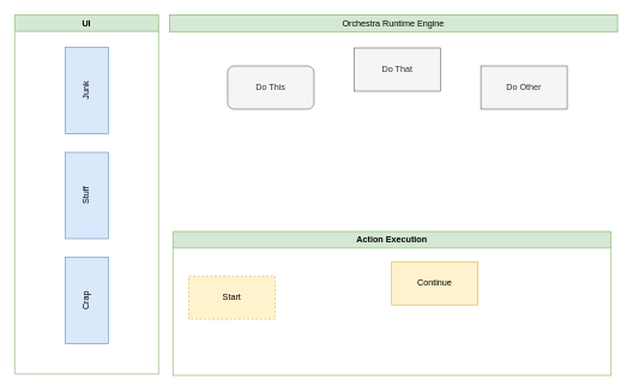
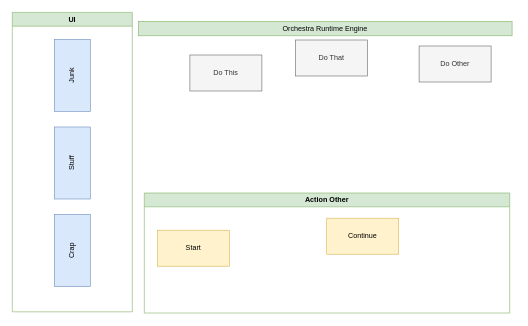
  <mxCell id="0" />
  <mxCell id="1" parent="0" />
  <mxCell id="2" value="UI" style="swimlane;whiteSpace=wrap;html=1;fillColor=#d5e8d4;strokeColor=#82b366;" vertex="1" parent="1"><mxGeometry x="20" y="20" width="200" height="499" as="geometry" /></mxCell>
  <mxCell id="3" value="Crap" style="rounded=0;whiteSpace=wrap;html=1;fillColor=#dae8fc;strokeColor=#6c8ebf;rotation=-90;" vertex="1" parent="2"><mxGeometry x="40" y="367" width="120" height="60" as="geometry" /></mxCell>
  <mxCell id="4" value="Stuff" style="rounded=0;whiteSpace=wrap;html=1;fillColor=#dae8fc;strokeColor=#6c8ebf;rotation=-90;" vertex="1" parent="2"><mxGeometry x="40" y="221" width="120" height="60" as="geometry" /></mxCell>
  <mxCell id="5" value="Junk" style="rounded=0;whiteSpace=wrap;html=1;fillColor=#dae8fc;strokeColor=#6c8ebf;rotation=-90;" vertex="1" parent="2"><mxGeometry x="40" y="75" width="120" height="60" as="geometry" /></mxCell>
- <mxCell id="6" value="Action Execution" style="swimlane;whiteSpace=wrap;html=1;fillColor=#d5e8d4;strokeColor=#82b366;" vertex="1" parent="1"><mxGeometry x="240" y="321" width="609" height="200" as="geometry" /></mxCell>
- <mxCell id="7" value="Start" style="rounded=0;whiteSpace=wrap;html=1;fillColor=#fff2cc;strokeColor=#d6b656;dashed=1;" vertex="1" parent="6"><mxGeometry x="22" y="62" width="120" height="60" as="geometry" /></mxCell>
+ <mxCell id="6" value="Action Other" style="swimlane;whiteSpace=wrap;html=1;fillColor=#d5e8d4;strokeColor=#82b366;" vertex="1" parent="1"><mxGeometry x="240" y="321" width="609" height="200" as="geometry" /></mxCell>
+ <mxCell id="7" value="Start" style="rounded=0;whiteSpace=wrap;html=1;fillColor=#fff2cc;strokeColor=#d6b656;" vertex="1" parent="6"><mxGeometry x="22" y="62" width="120" height="60" as="geometry" /></mxCell>
  <mxCell id="8" value="Continue" style="rounded=0;whiteSpace=wrap;html=1;fillColor=#fff2cc;strokeColor=#d6b656;" vertex="1" parent="6"><mxGeometry x="304" y="42" width="120" height="60" as="geometry" /></mxCell>
- <mxCell id="9" value="Orchestra Runtime Engine" style="rounded=0;whiteSpace=wrap;html=1;fillColor=#d5e8d4;strokeColor=#82b366;" vertex="1" parent="1"><mxGeometry x="235" y="20" width="623" height="24" as="geometry" /></mxCell>
- <mxCell id="10" value="Do This" style="whiteSpace=wrap;html=1;fillColor=#f5f5f5;fontColor=#333333;strokeColor=#666666;rounded=1;" vertex="1" parent="1"><mxGeometry x="316" y="91" width="120" height="60" as="geometry" /></mxCell>
+ <mxCell id="9" value="Orchestra Runtime Engine" style="rounded=0;whiteSpace=wrap;html=1;fillColor=#d5e8d4;strokeColor=#82b366;" vertex="1" parent="1"><mxGeometry x="230" y="35" width="623" height="24" as="geometry" /></mxCell>
+ <mxCell id="10" value="Do This" style="rounded=0;whiteSpace=wrap;html=1;fillColor=#f5f5f5;fontColor=#333333;strokeColor=#666666;" vertex="1" parent="1"><mxGeometry x="316" y="91" width="120" height="60" as="geometry" /></mxCell>
  <mxCell id="11" value="Do That" style="rounded=0;whiteSpace=wrap;html=1;fillColor=#f5f5f5;fontColor=#333333;strokeColor=#666666;" vertex="1" parent="1"><mxGeometry x="492" y="66" width="120" height="60" as="geometry" /></mxCell>
- <mxCell id="12" value="Do Other" style="rounded=0;whiteSpace=wrap;html=1;fillColor=#f5f5f5;fontColor=#333333;strokeColor=#666666;" vertex="1" parent="1"><mxGeometry x="668" y="91" width="120" height="60" as="geometry" /></mxCell>
+ <mxCell id="12" value="Do Other" style="rounded=0;whiteSpace=wrap;html=1;fillColor=#f5f5f5;fontColor=#333333;strokeColor=#666666;" vertex="1" parent="1"><mxGeometry x="698" y="76" width="120" height="60" as="geometry" /></mxCell>
